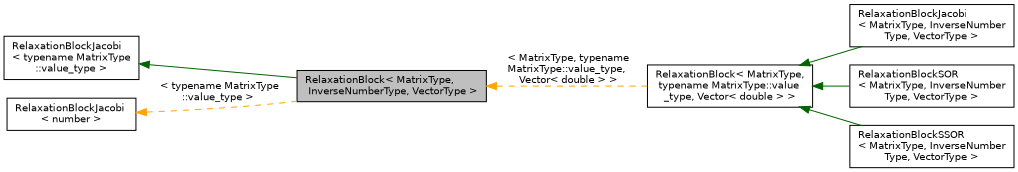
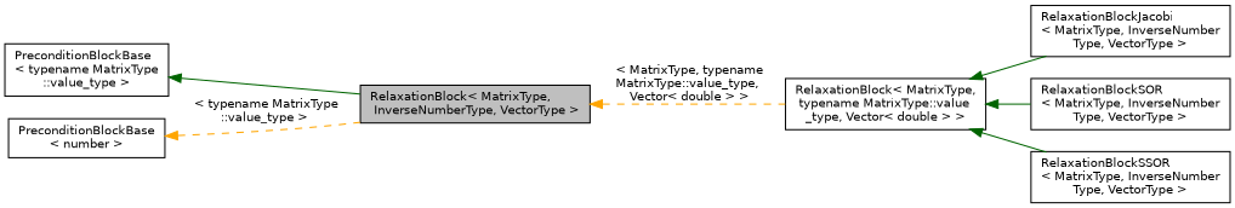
  digraph {
    rankdir=LR
    node [color=black fillcolor=white fontname=Helvetica fontsize=10 shape=record style=filled]
    edge [color=darkgreen dir=back fontname=Helvetica fontsize=10 labelfontname=Helvetica labelfontsize=10 style=solid]
    n1 [fillcolor=grey75 fontcolor=black height=0.2 label="RelaxationBlock\< MatrixType,\l InverseNumberType, VectorType \>" width=0.4]
    n2 [height=0.2 label="RelaxationBlock\< MatrixType,\l typename MatrixType::value\l_type, Vector\< double \> \>" width=0.4]
    n3 [height=0.2 label="RelaxationBlockJacobi\l\< MatrixType, InverseNumber\lType, VectorType \>" width=0.4]
    n4 [height=0.2 label="RelaxationBlockSOR\l\< MatrixType, InverseNumber\lType, VectorType \>" width=0.4]
    n5 [height=0.2 label="RelaxationBlockSSOR\l\< MatrixType, InverseNumber\lType, VectorType \>" width=0.4]
-   n6 [height=0.2 label="RelaxationBlockJacobi\l\< typename MatrixType\l::value_type \>" width=0.4]
-   n7 [height=0.2 label="RelaxationBlockJacobi\l\< number \>" width=0.4]
+   n6 [height=0.2 label="PreconditionBlockBase\l\< typename MatrixType\l::value_type \>" width=0.4]
+   n7 [height=0.2 label="PreconditionBlockBase\l\< number \>" width=0.4]
    n1 -> n2 [color=orange label=" \< MatrixType, typename\l MatrixType::value_type,\l Vector\< double \> \>" style=dashed]
    n2 -> n3
    n2 -> n4
    n2 -> n5
    n6 -> n1
    n7 -> n1 [color=orange label=" \< typename MatrixType\l::value_type \>" style=dashed]
  }
